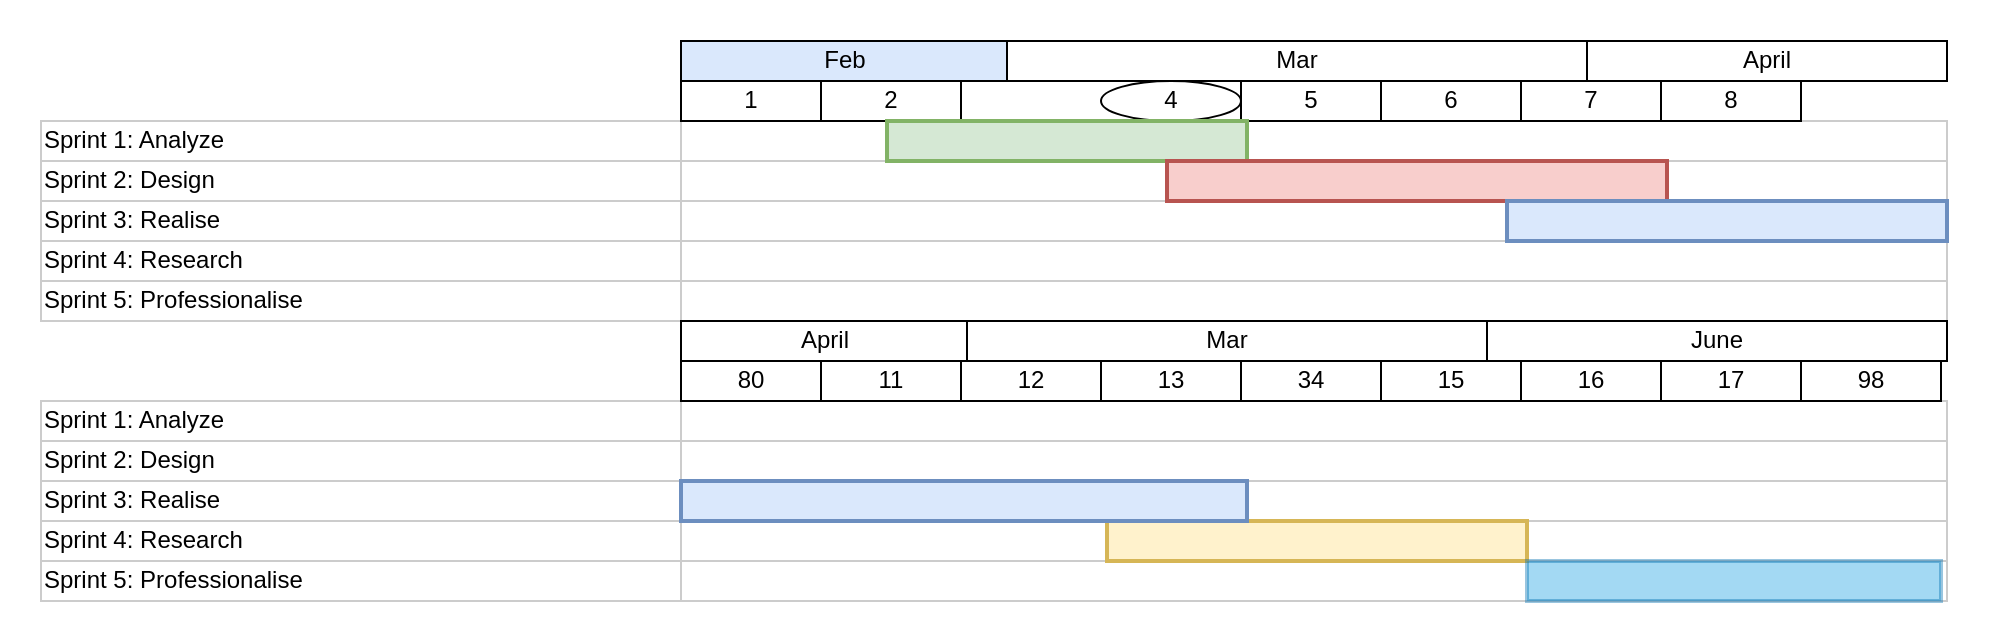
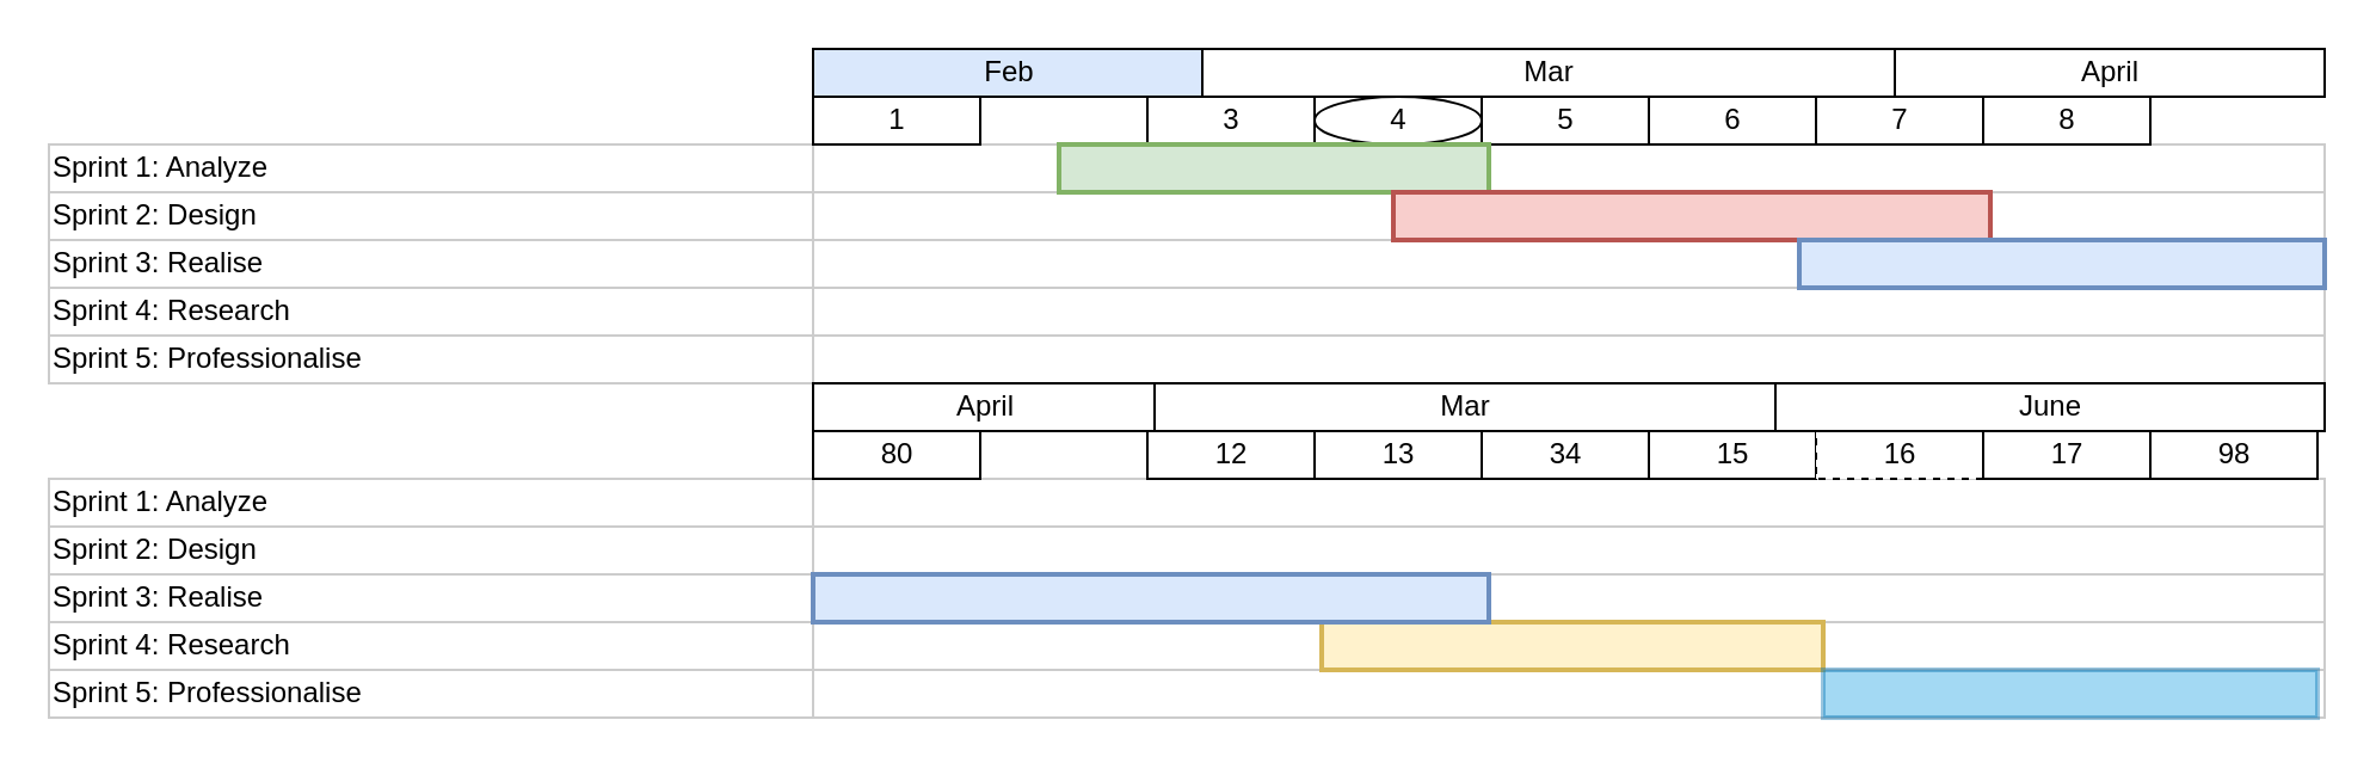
  <mxCell id="0" style=";html=1;" />
  <mxCell id="1" style=";html=1;" parent="0" />
  <mxCell id="2" value="Sprint 1: Analyze" style="align=left;strokeColor=#CCCCCC;html=1;" parent="1" vertex="1"><mxGeometry x="20" y="60" width="320.0" height="20.0" as="geometry" /></mxCell>
  <mxCell id="3" value="Sprint 2: Design" style="align=left;strokeColor=#CCCCCC;html=1;" parent="1" vertex="1"><mxGeometry x="20" y="80" width="320" height="20" as="geometry" /></mxCell>
  <mxCell id="4" value="Sprint 3: Realise" style="align=left;strokeColor=#CCCCCC;html=1;" parent="1" vertex="1"><mxGeometry x="20" y="100" width="320.0" height="20" as="geometry" /></mxCell>
  <mxCell id="5" value="Sprint 4: Research" style="align=left;strokeColor=#CCCCCC;html=1;" parent="1" vertex="1"><mxGeometry x="20" y="120" width="320.0" height="20" as="geometry" /></mxCell>
  <mxCell id="6" value="Sprint 5: Professionalise" style="align=left;strokeColor=#CCCCCC;html=1;" parent="1" vertex="1"><mxGeometry x="20" y="140" width="320.0" height="20" as="geometry" /></mxCell>
  <mxCell id="7" value="" style="align=left;strokeColor=#CCCCCC;html=1;" parent="1" vertex="1"><mxGeometry x="340" y="60" width="633" height="20" as="geometry" /></mxCell>
  <mxCell id="8" value="1" style="strokeWidth=1;fontStyle=0;html=1;" parent="1" vertex="1"><mxGeometry x="340" y="40" width="70" height="20" as="geometry" /></mxCell>
- <mxCell id="9" value="2" style="strokeWidth=1;fontStyle=0;html=1;" parent="1" vertex="1"><mxGeometry x="410" y="40" width="70" height="20" as="geometry" /></mxCell>
+ <mxCell id="10" value="3" style="strokeWidth=1;fontStyle=0;html=1;" parent="1" vertex="1"><mxGeometry x="480" y="40" width="70" height="20" as="geometry" /></mxCell>
  <mxCell id="11" value="4" style="ellipse;strokeWidth=1;fontStyle=0;html=1;" parent="1" vertex="1"><mxGeometry x="550" y="40" width="70" height="20" as="geometry" /></mxCell>
  <mxCell id="12" value="5" style="strokeWidth=1;fontStyle=0;html=1;" parent="1" vertex="1"><mxGeometry x="620" y="40" width="70" height="20" as="geometry" /></mxCell>
  <mxCell id="13" value="6" style="strokeWidth=1;fontStyle=0;html=1;" parent="1" vertex="1"><mxGeometry x="690" y="40" width="70" height="20" as="geometry" /></mxCell>
  <mxCell id="14" value="7" style="strokeWidth=1;fontStyle=0;html=1;" parent="1" vertex="1"><mxGeometry x="760" y="40" width="70" height="20" as="geometry" /></mxCell>
  <mxCell id="15" value="8" style="strokeWidth=1;fontStyle=0;html=1;" parent="1" vertex="1"><mxGeometry x="830" y="40" width="70" height="20" as="geometry" /></mxCell>
  <mxCell id="16" value="" style="align=left;strokeColor=#CCCCCC;html=1;" parent="1" vertex="1"><mxGeometry x="340" y="80" width="633" height="20" as="geometry" /></mxCell>
  <mxCell id="17" value="" style="align=left;strokeColor=#CCCCCC;html=1;" parent="1" vertex="1"><mxGeometry x="340" y="100" width="633" height="20" as="geometry" /></mxCell>
  <mxCell id="18" value="" style="align=left;strokeColor=#CCCCCC;html=1;" parent="1" vertex="1"><mxGeometry x="340" y="120" width="633" height="20" as="geometry" /></mxCell>
  <mxCell id="19" value="" style="align=left;strokeColor=#CCCCCC;html=1;" parent="1" vertex="1"><mxGeometry x="340" y="140" width="633" height="20" as="geometry" /></mxCell>
  <mxCell id="20" value="" style="whiteSpace=wrap;html=1;strokeWidth=2;fillColor=#d5e8d4;fontSize=14;align=center;strokeColor=#82b366;" parent="1" vertex="1"><mxGeometry x="443" y="60" width="180" height="20" as="geometry" /></mxCell>
  <mxCell id="21" value="" style="whiteSpace=wrap;html=1;strokeWidth=2;fillColor=#f8cecc;fontSize=14;align=center;strokeColor=#b85450;" parent="1" vertex="1"><mxGeometry x="583" y="80" width="250" height="20" as="geometry" /></mxCell>
  <mxCell id="22" value="" style="whiteSpace=wrap;html=1;strokeWidth=2;fillColor=#dae8fc;fontSize=14;align=center;strokeColor=#6c8ebf;" parent="1" vertex="1"><mxGeometry x="753" y="100" width="220" height="20" as="geometry" /></mxCell>
  <mxCell id="23" value="Feb" style="strokeWidth=1;fontStyle=0;html=1;fillColor=#dae8fc;" vertex="1" parent="1"><mxGeometry x="340" y="20" width="163" height="20" as="geometry" /></mxCell>
  <mxCell id="24" value="Mar" style="strokeWidth=1;fontStyle=0;html=1;" vertex="1" parent="1"><mxGeometry x="503" y="20" width="290" height="20" as="geometry" /></mxCell>
  <mxCell id="25" value="April" style="strokeWidth=1;fontStyle=0;html=1;" vertex="1" parent="1"><mxGeometry x="793" y="20" width="180" height="20" as="geometry" /></mxCell>
  <mxCell id="26" value="Sprint 1: Analyze" style="align=left;strokeColor=#CCCCCC;html=1;" vertex="1" parent="1"><mxGeometry x="20" y="200" width="320.0" height="20.0" as="geometry" /></mxCell>
  <mxCell id="27" value="Sprint 2: Design" style="align=left;strokeColor=#CCCCCC;html=1;" vertex="1" parent="1"><mxGeometry x="20" y="220" width="320" height="20" as="geometry" /></mxCell>
  <mxCell id="28" value="Sprint 3: Realise" style="align=left;strokeColor=#CCCCCC;html=1;" vertex="1" parent="1"><mxGeometry x="20" y="240" width="320.0" height="20" as="geometry" /></mxCell>
  <mxCell id="29" value="Sprint 4: Research" style="align=left;strokeColor=#CCCCCC;html=1;" vertex="1" parent="1"><mxGeometry x="20" y="260" width="320.0" height="20" as="geometry" /></mxCell>
  <mxCell id="30" value="Sprint 5: Professionalise" style="align=left;strokeColor=#CCCCCC;html=1;" vertex="1" parent="1"><mxGeometry x="20" y="280" width="320.0" height="20" as="geometry" /></mxCell>
  <mxCell id="31" value="" style="align=left;strokeColor=#CCCCCC;html=1;" vertex="1" parent="1"><mxGeometry x="340" y="200" width="633" height="20" as="geometry" /></mxCell>
  <mxCell id="32" value="80" style="strokeWidth=1;fontStyle=0;html=1;" vertex="1" parent="1"><mxGeometry x="340" y="180" width="70" height="20" as="geometry" /></mxCell>
- <mxCell id="33" value="11" style="strokeWidth=1;fontStyle=0;html=1;" vertex="1" parent="1"><mxGeometry x="410" y="180" width="70" height="20" as="geometry" /></mxCell>
  <mxCell id="34" value="12" style="strokeWidth=1;fontStyle=0;html=1;" vertex="1" parent="1"><mxGeometry x="480" y="180" width="70" height="20" as="geometry" /></mxCell>
  <mxCell id="35" value="13" style="strokeWidth=1;fontStyle=0;html=1;" vertex="1" parent="1"><mxGeometry x="550" y="180" width="70" height="20" as="geometry" /></mxCell>
  <mxCell id="36" value="34" style="strokeWidth=1;fontStyle=0;html=1;" vertex="1" parent="1"><mxGeometry x="620" y="180" width="70" height="20" as="geometry" /></mxCell>
  <mxCell id="37" value="15" style="strokeWidth=1;fontStyle=0;html=1;" vertex="1" parent="1"><mxGeometry x="690" y="180" width="70" height="20" as="geometry" /></mxCell>
- <mxCell id="38" value="16" style="strokeWidth=1;fontStyle=0;html=1;" vertex="1" parent="1"><mxGeometry x="760" y="180" width="70" height="20" as="geometry" /></mxCell>
+ <mxCell id="38" value="16" style="strokeWidth=1;fontStyle=0;html=1;dashed=1;" vertex="1" parent="1"><mxGeometry x="760" y="180" width="70" height="20" as="geometry" /></mxCell>
  <mxCell id="39" value="17" style="strokeWidth=1;fontStyle=0;html=1;" vertex="1" parent="1"><mxGeometry x="830" y="180" width="70" height="20" as="geometry" /></mxCell>
  <mxCell id="40" value="98" style="strokeWidth=1;fontStyle=0;html=1;" vertex="1" parent="1"><mxGeometry x="900" y="180" width="70" height="20" as="geometry" /></mxCell>
  <mxCell id="41" value="" style="align=left;strokeColor=#CCCCCC;html=1;" vertex="1" parent="1"><mxGeometry x="340" y="220" width="633" height="20" as="geometry" /></mxCell>
  <mxCell id="42" value="" style="align=left;strokeColor=#CCCCCC;html=1;" vertex="1" parent="1"><mxGeometry x="340" y="240" width="633" height="20" as="geometry" /></mxCell>
  <mxCell id="43" value="" style="align=left;strokeColor=#CCCCCC;html=1;" vertex="1" parent="1"><mxGeometry x="340" y="260" width="633" height="20" as="geometry" /></mxCell>
  <mxCell id="44" value="" style="align=left;strokeColor=#CCCCCC;html=1;" vertex="1" parent="1"><mxGeometry x="340" y="280" width="633" height="20" as="geometry" /></mxCell>
  <mxCell id="45" value="" style="whiteSpace=wrap;html=1;strokeWidth=2;fillColor=#fff2cc;fontSize=14;align=center;strokeColor=#d6b656;" vertex="1" parent="1"><mxGeometry x="553" y="260" width="210" height="20" as="geometry" /></mxCell>
  <mxCell id="46" value="" style="whiteSpace=wrap;html=1;strokeWidth=2;fillColor=#1ba1e2;fontSize=14;align=center;strokeColor=#006EAF;fontColor=#ffffff;opacity=40;" vertex="1" parent="1"><mxGeometry x="763" y="280" width="207" height="20" as="geometry" /></mxCell>
  <mxCell id="47" value="April" style="strokeWidth=1;fontStyle=0;html=1;" vertex="1" parent="1"><mxGeometry x="340" y="160" width="143" height="20" as="geometry" /></mxCell>
  <mxCell id="48" value="Mar" style="strokeWidth=1;fontStyle=0;html=1;" vertex="1" parent="1"><mxGeometry x="483" y="160" width="260" height="20" as="geometry" /></mxCell>
  <mxCell id="49" value="June" style="strokeWidth=1;fontStyle=0;html=1;" vertex="1" parent="1"><mxGeometry x="743" y="160" width="230" height="20" as="geometry" /></mxCell>
  <mxCell id="50" value="" style="whiteSpace=wrap;html=1;strokeWidth=2;fillColor=#dae8fc;fontSize=14;align=center;strokeColor=#6c8ebf;" vertex="1" parent="1"><mxGeometry x="340" y="240" width="283" height="20" as="geometry" /></mxCell>
